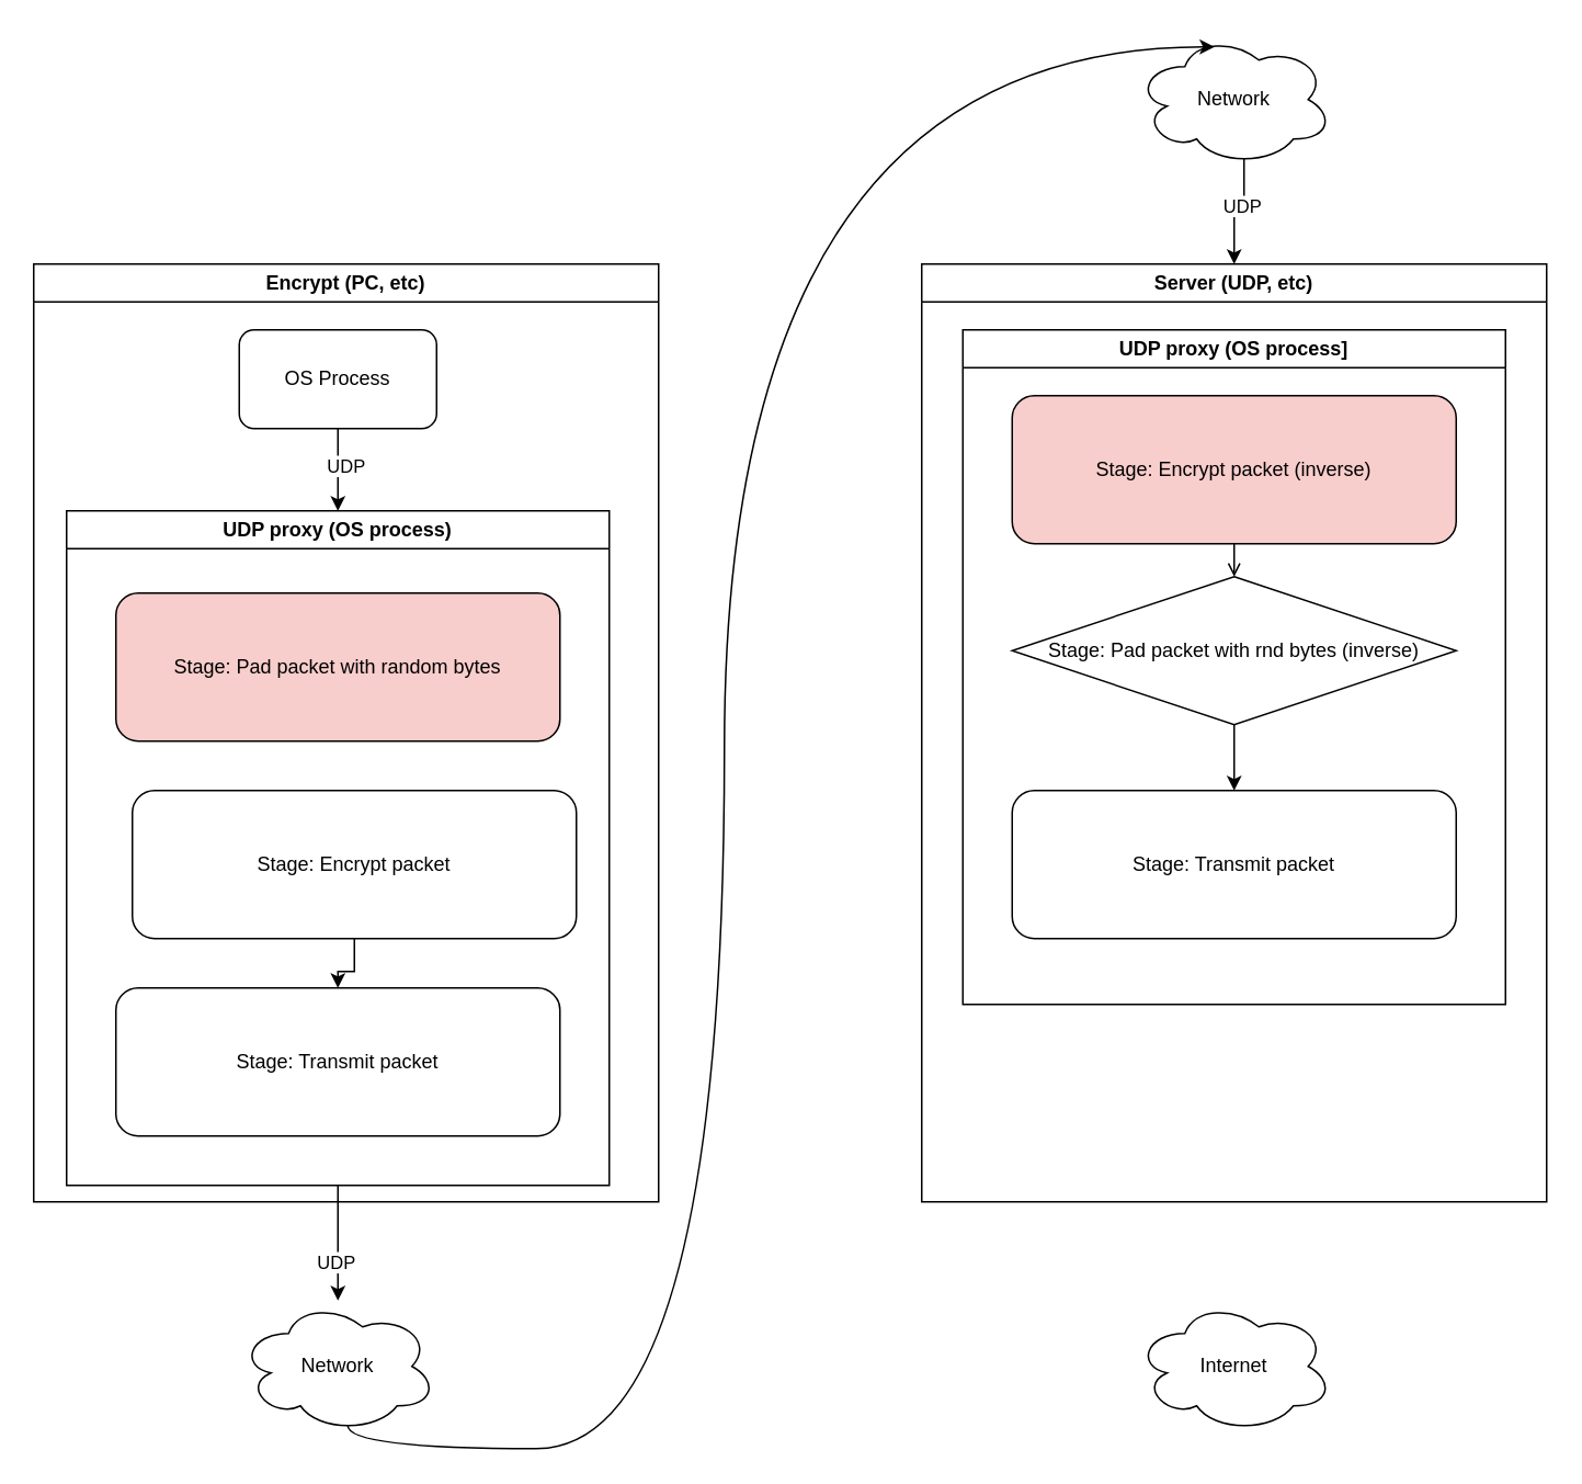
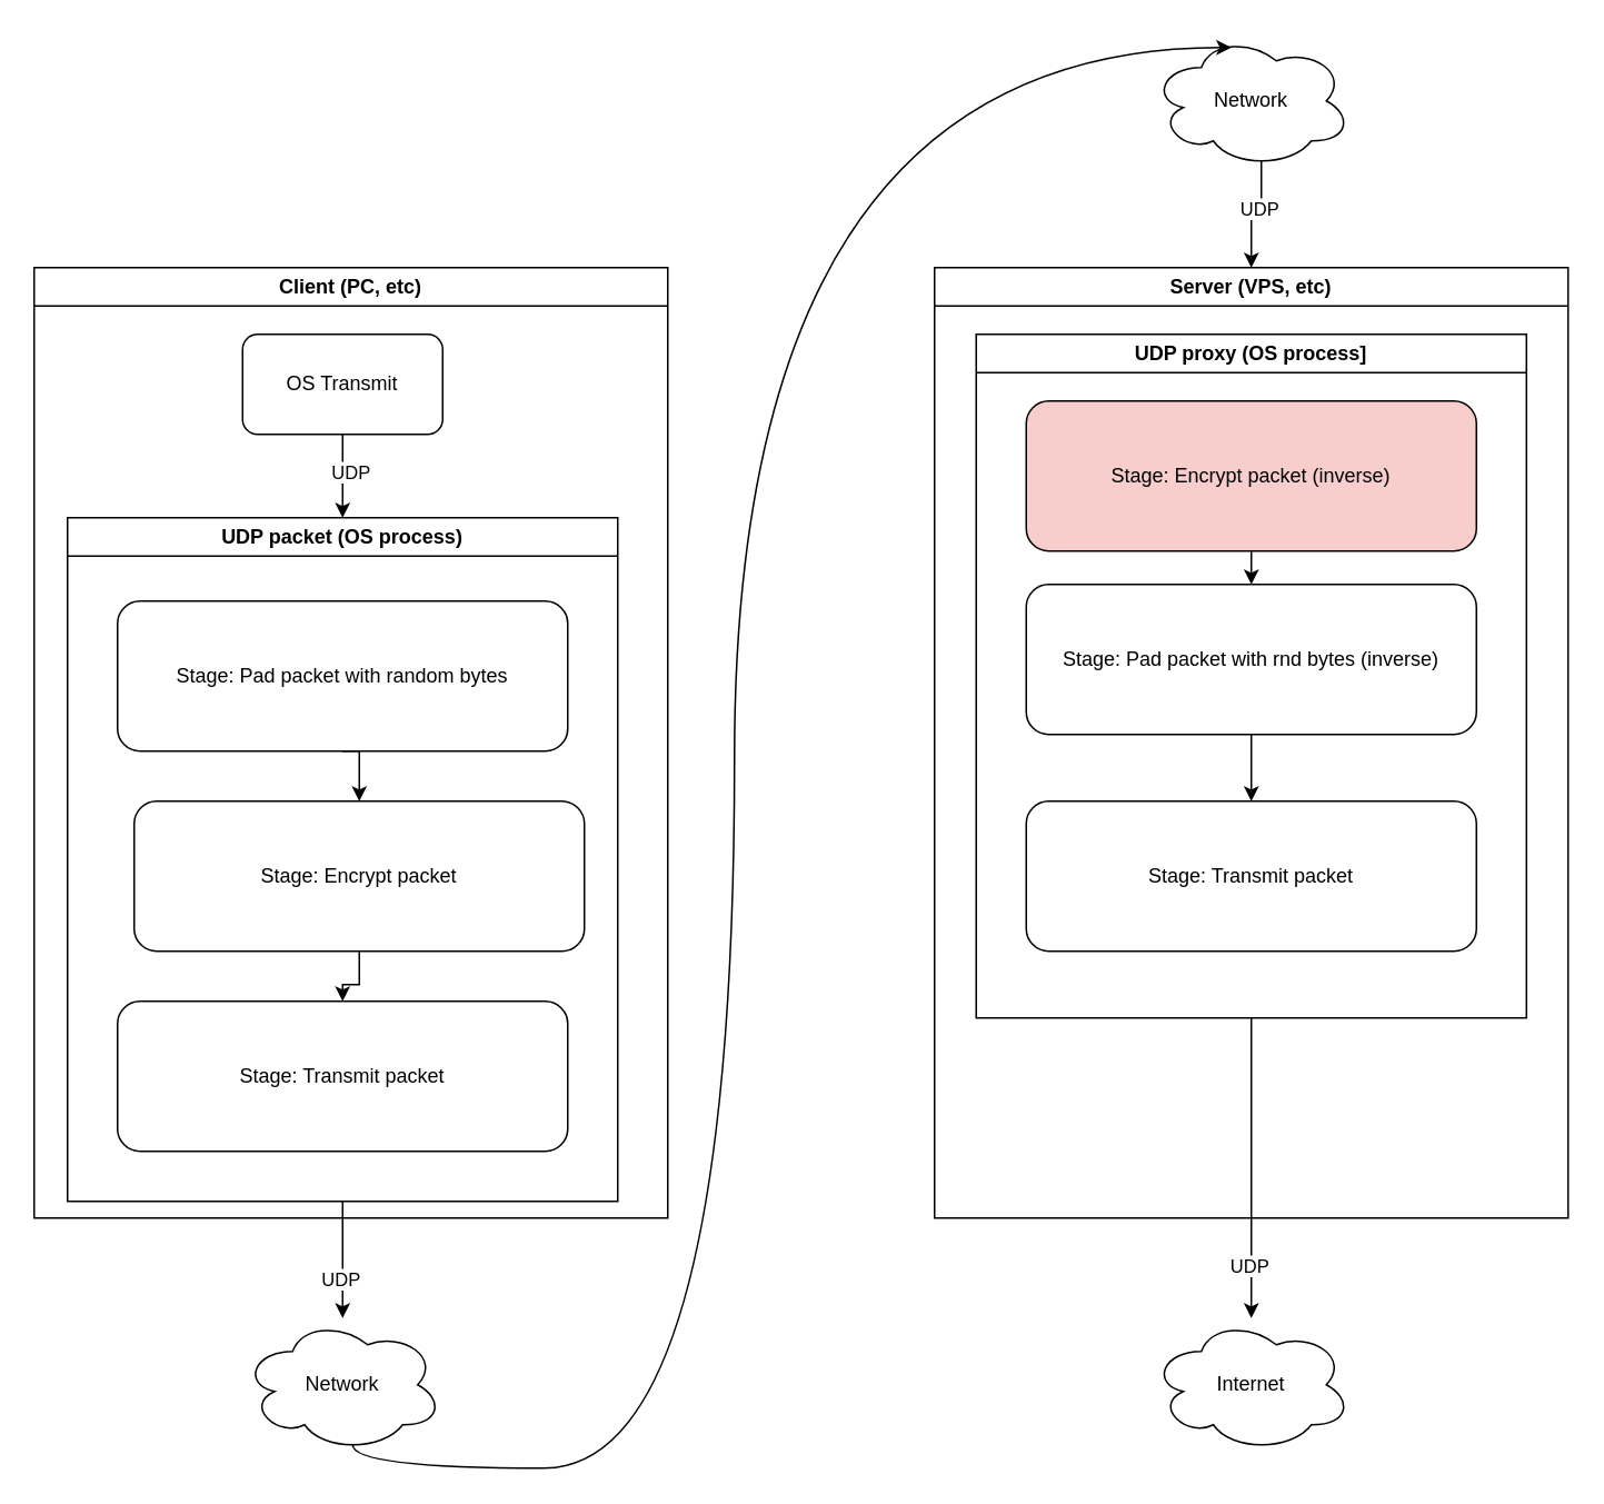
  <mxCell id="0" />
  <mxCell id="1" parent="0" />
  <mxCell id="2" style="edgeStyle=orthogonalEdgeStyle;rounded=0;orthogonalLoop=1;jettySize=auto;html=1;exitX=0.5;exitY=1;exitDx=0;exitDy=0;" parent="1" source="9" target="4" edge="1"><mxGeometry relative="1" as="geometry" /></mxCell>
  <mxCell id="3" value="UDP" style="edgeLabel;html=1;align=center;verticalAlign=middle;resizable=0;points=[];" parent="2" connectable="0" vertex="1"><mxGeometry x="0.304" y="-2" relative="1" as="geometry"><mxPoint as="offset" /></mxGeometry></mxCell>
  <mxCell id="4" value="Network" style="ellipse;shape=cloud;whiteSpace=wrap;html=1;" parent="1" vertex="1"><mxGeometry x="145" y="790" width="120" height="80" as="geometry" /></mxCell>
- <mxCell id="5" value="Encrypt (PC, etc)" style="swimlane;whiteSpace=wrap;html=1;startSize=23;" parent="1" vertex="1"><mxGeometry x="20" y="160" width="380" height="570" as="geometry" /></mxCell>
+ <mxCell id="5" value="Client (PC, etc)" style="swimlane;whiteSpace=wrap;html=1;startSize=23;" parent="1" vertex="1"><mxGeometry x="20" y="160" width="380" height="570" as="geometry" /></mxCell>
  <mxCell id="6" style="edgeStyle=orthogonalEdgeStyle;rounded=0;orthogonalLoop=1;jettySize=auto;html=1;exitX=0.5;exitY=1;exitDx=0;exitDy=0;entryX=0.5;entryY=0;entryDx=0;entryDy=0;" parent="5" source="8" target="9" edge="1"><mxGeometry relative="1" as="geometry" /></mxCell>
  <mxCell id="7" value="UDP" style="edgeLabel;html=1;align=center;verticalAlign=middle;resizable=0;points=[];" parent="6" connectable="0" vertex="1"><mxGeometry x="-0.123" y="4" relative="1" as="geometry"><mxPoint as="offset" /></mxGeometry></mxCell>
- <mxCell id="8" value="OS Process" style="rounded=1;whiteSpace=wrap;html=1;" parent="5" vertex="1"><mxGeometry x="125" y="40" width="120" height="60" as="geometry" /></mxCell>
- <mxCell id="9" value="UDP proxy (OS process)" style="swimlane;whiteSpace=wrap;html=1;" parent="5" vertex="1"><mxGeometry x="20" y="150" width="330" height="410" as="geometry" /></mxCell>
+ <mxCell id="8" value="OS Transmit" style="rounded=1;whiteSpace=wrap;html=1;" parent="5" vertex="1"><mxGeometry x="125" y="40" width="120" height="60" as="geometry" /></mxCell>
+ <mxCell id="9" value="UDP packet (OS process)" style="swimlane;whiteSpace=wrap;html=1;" parent="5" vertex="1"><mxGeometry x="20" y="150" width="330" height="410" as="geometry" /></mxCell>
  <mxCell id="10" style="edgeStyle=orthogonalEdgeStyle;rounded=0;orthogonalLoop=1;jettySize=auto;html=1;exitX=0.5;exitY=1;exitDx=0;exitDy=0;" parent="9" source="11" target="12" edge="1"><mxGeometry relative="1" as="geometry" /></mxCell>
  <mxCell id="11" value="Stage: Encrypt packet" style="rounded=1;whiteSpace=wrap;html=1;" parent="9" vertex="1"><mxGeometry x="40" y="170" width="270" height="90" as="geometry" /></mxCell>
  <mxCell id="12" value="Stage: Transmit packet" style="rounded=1;whiteSpace=wrap;html=1;" parent="9" vertex="1"><mxGeometry x="30" y="290" width="270" height="90" as="geometry" /></mxCell>
- <mxCell id="14" value="Stage: Pad packet with random bytes" style="rounded=1;whiteSpace=wrap;html=1;fillColor=#f8cecc;" parent="9" vertex="1"><mxGeometry x="30" y="50" width="270" height="90" as="geometry" /></mxCell>
+ <mxCell id="13" style="edgeStyle=orthogonalEdgeStyle;rounded=0;orthogonalLoop=1;jettySize=auto;html=1;exitX=0.5;exitY=1;exitDx=0;exitDy=0;entryX=0.5;entryY=0;entryDx=0;entryDy=0;" parent="9" source="14" target="11" edge="1"><mxGeometry relative="1" as="geometry" /></mxCell>
+ <mxCell id="14" value="Stage: Pad packet with random bytes" style="rounded=1;whiteSpace=wrap;html=1;" parent="9" vertex="1"><mxGeometry x="30" y="50" width="270" height="90" as="geometry" /></mxCell>
  <mxCell id="15" style="edgeStyle=orthogonalEdgeStyle;rounded=0;orthogonalLoop=1;jettySize=auto;html=1;exitX=0.55;exitY=0.95;exitDx=0;exitDy=0;exitPerimeter=0;entryX=0.5;entryY=0;entryDx=0;entryDy=0;" edge="1" parent="1" source="17" target="18"><mxGeometry relative="1" as="geometry" /></mxCell>
  <mxCell id="16" value="UDP" style="edgeLabel;html=1;align=center;verticalAlign=middle;resizable=0;points=[];" vertex="1" connectable="0" parent="15"><mxGeometry x="-0.2" y="-2" relative="1" as="geometry"><mxPoint as="offset" /></mxGeometry></mxCell>
  <mxCell id="17" value="Network" style="ellipse;shape=cloud;whiteSpace=wrap;html=1;" parent="1" vertex="1"><mxGeometry x="690" y="20" width="120" height="80" as="geometry" /></mxCell>
- <mxCell id="18" value="Server (UDP, etc)" style="swimlane;whiteSpace=wrap;html=1;strokeColor=default;align=center;verticalAlign=middle;fontFamily=Helvetica;fontSize=12;fontColor=default;fontStyle=1;fillColor=default;" parent="1" vertex="1"><mxGeometry x="560" y="160" width="380" height="570" as="geometry" /></mxCell>
+ <mxCell id="18" value="Server (VPS, etc)" style="swimlane;whiteSpace=wrap;html=1;strokeColor=default;align=center;verticalAlign=middle;fontFamily=Helvetica;fontSize=12;fontColor=default;fontStyle=1;fillColor=default;" parent="1" vertex="1"><mxGeometry x="560" y="160" width="380" height="570" as="geometry" /></mxCell>
  <mxCell id="19" value="UDP proxy (OS process]" style="swimlane;whiteSpace=wrap;html=1;" parent="18" vertex="1"><mxGeometry x="25" y="40" width="330" height="410" as="geometry" /></mxCell>
  <mxCell id="20" style="edgeStyle=orthogonalEdgeStyle;rounded=0;orthogonalLoop=1;jettySize=auto;html=1;exitX=0.5;exitY=1;exitDx=0;exitDy=0;entryX=0.5;entryY=0;entryDx=0;entryDy=0;" parent="19" edge="1"><mxGeometry relative="1" as="geometry"><mxPoint x="165" y="130" as="sourcePoint" /></mxGeometry></mxCell>
  <mxCell id="21" value="Stage: Transmit packet" style="rounded=1;whiteSpace=wrap;html=1;" parent="19" vertex="1"><mxGeometry x="30" y="280" width="270" height="90" as="geometry" /></mxCell>
- <mxCell id="22" style="edgeStyle=orthogonalEdgeStyle;rounded=0;orthogonalLoop=1;jettySize=auto;html=1;exitX=0.5;exitY=1;exitDx=0;exitDy=0;entryX=0.5;entryY=0;entryDx=0;entryDy=0;endArrow=open;" parent="19" source="23" target="25" edge="1"><mxGeometry relative="1" as="geometry" /></mxCell>
+ <mxCell id="22" style="edgeStyle=orthogonalEdgeStyle;rounded=0;orthogonalLoop=1;jettySize=auto;html=1;exitX=0.5;exitY=1;exitDx=0;exitDy=0;entryX=0.5;entryY=0;entryDx=0;entryDy=0;" parent="19" source="23" target="25" edge="1"><mxGeometry relative="1" as="geometry" /></mxCell>
  <mxCell id="23" value="Stage: Encrypt packet (inverse)" style="rounded=1;whiteSpace=wrap;html=1;fillColor=#f8cecc;" parent="19" vertex="1"><mxGeometry x="30" y="40" width="270" height="90" as="geometry" /></mxCell>
  <mxCell id="24" style="edgeStyle=orthogonalEdgeStyle;rounded=0;orthogonalLoop=1;jettySize=auto;html=1;exitX=0.5;exitY=1;exitDx=0;exitDy=0;entryX=0.5;entryY=0;entryDx=0;entryDy=0;" parent="19" source="25" target="21" edge="1"><mxGeometry relative="1" as="geometry" /></mxCell>
- <mxCell id="25" value="Stage: Pad packet with rnd bytes (inverse)" style="rhombus;whiteSpace=wrap;html=1;" parent="19" vertex="1"><mxGeometry x="30" y="150" width="270" height="90" as="geometry" /></mxCell>
+ <mxCell id="25" value="Stage: Pad packet with rnd bytes (inverse)" style="rounded=1;whiteSpace=wrap;html=1;" parent="19" vertex="1"><mxGeometry x="30" y="150" width="270" height="90" as="geometry" /></mxCell>
  <mxCell id="26" value="Internet" style="ellipse;shape=cloud;whiteSpace=wrap;html=1;" vertex="1" parent="1"><mxGeometry x="690" y="790" width="120" height="80" as="geometry" /></mxCell>
+ <mxCell id="27" style="edgeStyle=orthogonalEdgeStyle;rounded=0;orthogonalLoop=1;jettySize=auto;html=1;exitX=0.5;exitY=1;exitDx=0;exitDy=0;" edge="1" parent="1" source="19" target="26"><mxGeometry relative="1" as="geometry" /></mxCell>
+ <mxCell id="28" value="UDP" style="edgeLabel;html=1;align=center;verticalAlign=middle;resizable=0;points=[];" vertex="1" connectable="0" parent="27"><mxGeometry x="0.644" y="-2" relative="1" as="geometry"><mxPoint as="offset" /></mxGeometry></mxCell>
  <mxCell id="29" style="edgeStyle=orthogonalEdgeStyle;rounded=0;orthogonalLoop=1;jettySize=auto;html=1;exitX=0.55;exitY=0.95;exitDx=0;exitDy=0;exitPerimeter=0;entryX=0.4;entryY=0.1;entryDx=0;entryDy=0;entryPerimeter=0;curved=1;" edge="1" parent="1" source="4" target="17"><mxGeometry relative="1" as="geometry"><Array as="points"><mxPoint x="211" y="880" /><mxPoint x="440" y="880" /><mxPoint x="440" y="28" /></Array></mxGeometry></mxCell>
